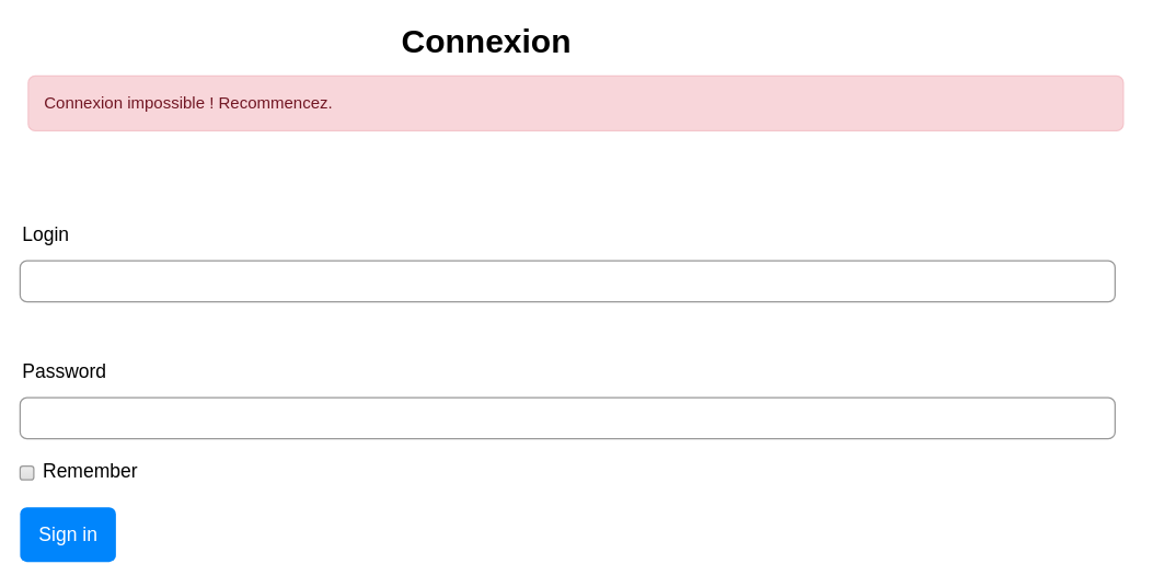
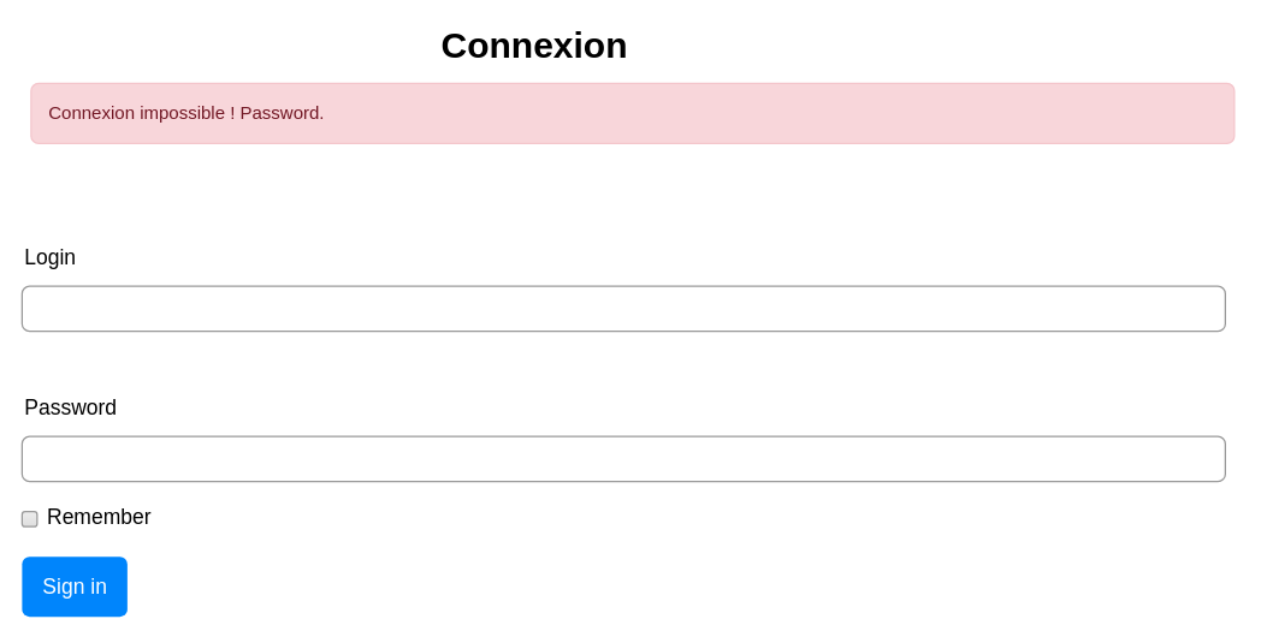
  <mxCell id="0" />
  <mxCell id="1" parent="0" />
  <mxCell id="2" value="Login" style="fillColor=none;strokeColor=none;align=left;fontSize=14;" vertex="1" parent="1"><mxGeometry width="260" height="40" relative="1" as="geometry"><mxPoint x="14" y="150" as="offset" /></mxGeometry></mxCell>
  <mxCell id="3" value="" style="html=1;shadow=0;dashed=0;shape=mxgraph.bootstrap.rrect;rSize=5;fillColor=none;strokeColor=#999999;align=left;spacing=15;fontSize=14;fontColor=#6C767D;" vertex="1" parent="1"><mxGeometry width="800" height="30" relative="1" as="geometry"><mxPoint x="14" y="190" as="offset" /></mxGeometry></mxCell>
  <mxCell id="4" value="Password" style="fillColor=none;strokeColor=none;align=left;fontSize=14;" vertex="1" parent="1"><mxGeometry width="260" height="40" relative="1" as="geometry"><mxPoint x="14" y="250" as="offset" /></mxGeometry></mxCell>
  <mxCell id="5" value="" style="html=1;shadow=0;dashed=0;shape=mxgraph.bootstrap.rrect;rSize=5;fillColor=none;strokeColor=#999999;align=left;spacing=15;fontSize=14;fontColor=#6C767D;" vertex="1" parent="1"><mxGeometry width="800" height="30" relative="1" as="geometry"><mxPoint x="14" y="290" as="offset" /></mxGeometry></mxCell>
  <mxCell id="6" value="Remember" style="html=1;shadow=0;dashed=0;shape=mxgraph.bootstrap.rrect;rSize=2;fillColor=#EDEDED;strokeColor=#999999;align=left;fontSize=14;fontColor=#000000;labelPosition=right;verticalLabelPosition=middle;verticalAlign=middle;spacingLeft=5;spacingTop=-2;gradientColor=#DEDEDE;" vertex="1" parent="1"><mxGeometry width="10" height="10" relative="1" as="geometry"><mxPoint x="14" y="340" as="offset" /></mxGeometry></mxCell>
  <mxCell id="7" value="Sign in" style="html=1;shadow=0;dashed=0;shape=mxgraph.bootstrap.rrect;rSize=5;fillColor=#0085FC;strokeColor=none;align=center;fontSize=14;fontColor=#FFFFFF;" vertex="1" parent="1"><mxGeometry width="70" height="40" relative="1" as="geometry"><mxPoint x="14" y="370" as="offset" /></mxGeometry></mxCell>
- <mxCell id="8" value="Connexion impossible ! Recommencez." style="html=1;shadow=0;dashed=0;shape=mxgraph.bootstrap.rrect;rSize=5;strokeColor=#F4C5CB;strokeWidth=1;fillColor=#F8D6DA;fontColor=#711623;whiteSpace=wrap;align=left;verticalAlign=middle;spacingLeft=10;" vertex="1" parent="1"><mxGeometry x="20" y="55" width="800" height="40" as="geometry" /></mxCell>
+ <mxCell id="8" value="Connexion impossible ! Password." style="html=1;shadow=0;dashed=0;shape=mxgraph.bootstrap.rrect;rSize=5;strokeColor=#F4C5CB;strokeWidth=1;fillColor=#F8D6DA;fontColor=#711623;whiteSpace=wrap;align=left;verticalAlign=middle;spacingLeft=10;" vertex="1" parent="1"><mxGeometry x="20" y="55" width="800" height="40" as="geometry" /></mxCell>
  <mxCell id="9" value="Connexion" style="text;html=1;strokeColor=none;fillColor=none;align=center;verticalAlign=middle;whiteSpace=wrap;rounded=0;fontSize=24;fontStyle=1" vertex="1" parent="1"><mxGeometry x="335" y="20" width="40" height="20" as="geometry" /></mxCell>
